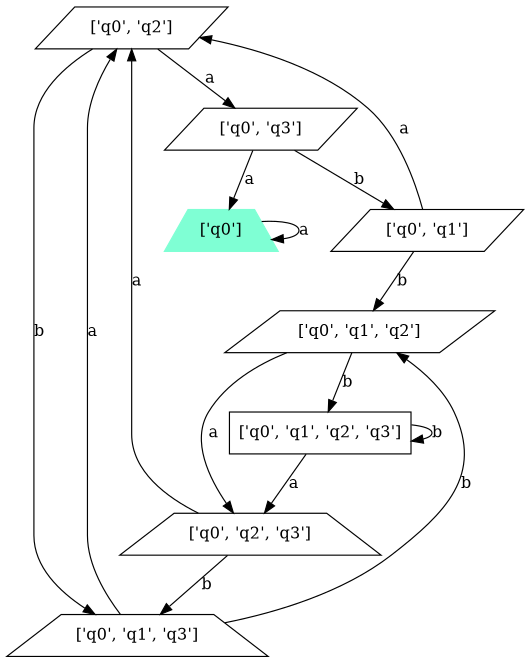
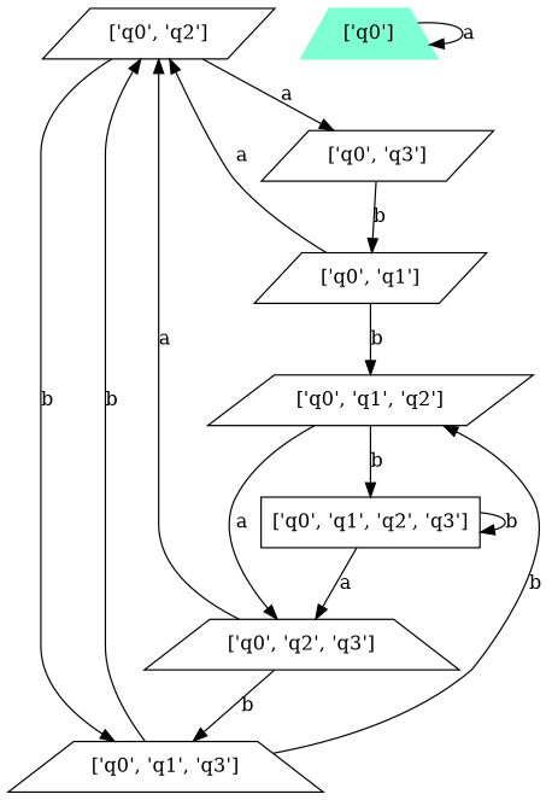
  digraph {
    node [shape=parallelogram]
    "['q0', 'q2']"
    "['q0', 'q3']"
    "['q0', 'q1', 'q3']" [shape=trapezium]
    "['q0', 'q1']"
    "['q0']" [color=aquamarine shape=trapezium style=filled]
    "['q0', 'q1', 'q2']"
    "['q0', 'q2', 'q3']" [shape=trapezium]
    "['q0', 'q1', 'q2', 'q3']" [shape=box]
    "['q0', 'q2']" -> "['q0', 'q3']" [label=a]
    "['q0', 'q2']" -> "['q0', 'q1', 'q3']" [label=b]
    "['q0', 'q3']" -> "['q0', 'q1']" [label=b]
-   "['q0', 'q3']" -> "['q0']" [label=a]
-   "['q0', 'q1', 'q3']" -> "['q0', 'q2']" [label=a]
+   "['q0', 'q1', 'q3']" -> "['q0', 'q2']" [label=b]
    "['q0', 'q1', 'q3']" -> "['q0', 'q1', 'q2']" [label=b]
    "['q0', 'q1']" -> "['q0', 'q2']" [label=a]
    "['q0', 'q1']" -> "['q0', 'q1', 'q2']" [label=b]
    "['q0']" -> "['q0']" [label=a]
    "['q0', 'q1', 'q2']" -> "['q0', 'q2', 'q3']" [label=a]
    "['q0', 'q1', 'q2']" -> "['q0', 'q1', 'q2', 'q3']" [label=b]
    "['q0', 'q2', 'q3']" -> "['q0', 'q2']" [label=a]
    "['q0', 'q2', 'q3']" -> "['q0', 'q1', 'q3']" [label=b]
    "['q0', 'q1', 'q2', 'q3']" -> "['q0', 'q2', 'q3']" [label=a]
    "['q0', 'q1', 'q2', 'q3']" -> "['q0', 'q1', 'q2', 'q3']" [label=b]
  }
